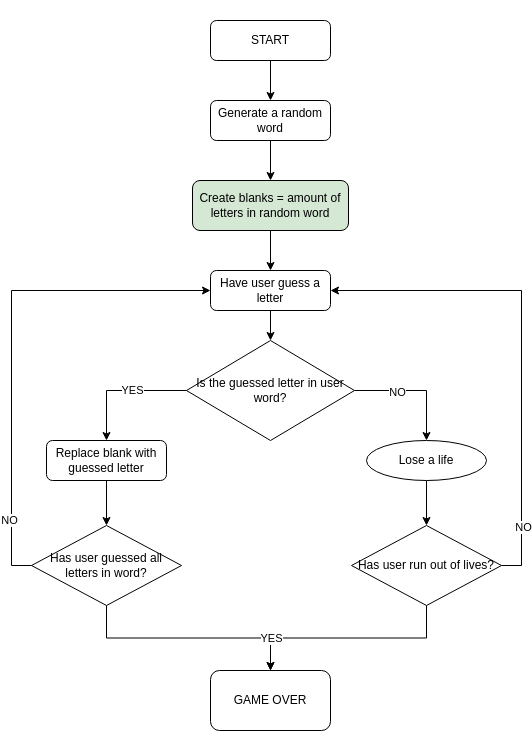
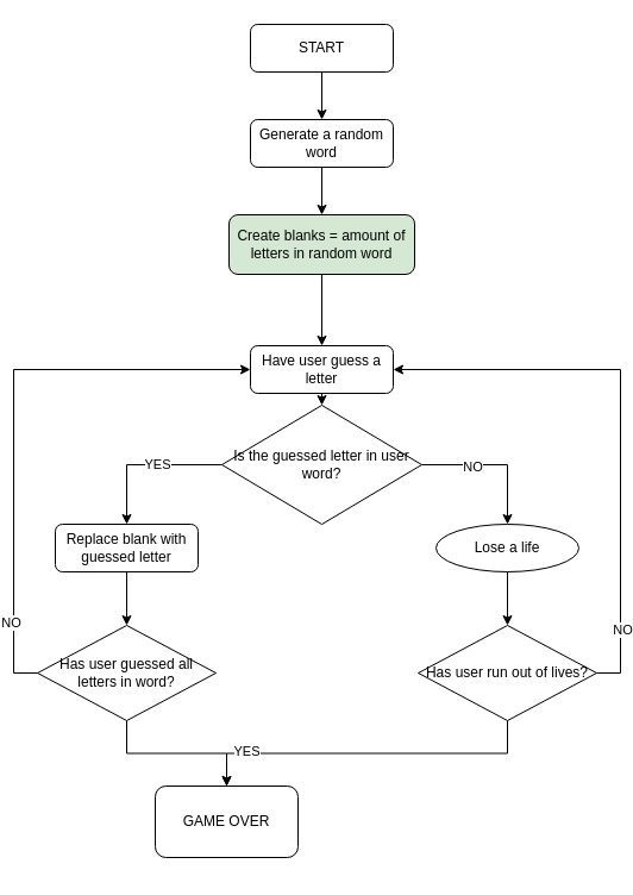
  <mxCell id="0" />
  <mxCell id="1" parent="0" />
  <mxCell id="2" style="edgeStyle=orthogonalEdgeStyle;rounded=0;orthogonalLoop=1;jettySize=auto;html=1;exitX=0.5;exitY=1;exitDx=0;exitDy=0;entryX=0.5;entryY=0;entryDx=0;entryDy=0;" edge="1" parent="1" source="3" target="5"><mxGeometry relative="1" as="geometry" /></mxCell>
  <mxCell id="3" value="START" style="rounded=1;whiteSpace=wrap;html=1;fontSize=12;glass=0;strokeWidth=1;shadow=0;" parent="1" vertex="1"><mxGeometry x="199" y="20" width="120" height="40" as="geometry" /></mxCell>
  <mxCell id="4" style="edgeStyle=orthogonalEdgeStyle;rounded=0;orthogonalLoop=1;jettySize=auto;html=1;exitX=0.5;exitY=1;exitDx=0;exitDy=0;entryX=0.5;entryY=0;entryDx=0;entryDy=0;" edge="1" parent="1" source="5" target="7"><mxGeometry relative="1" as="geometry" /></mxCell>
  <mxCell id="5" value="Generate a random word" style="rounded=1;whiteSpace=wrap;html=1;fontSize=12;glass=0;strokeWidth=1;shadow=0;" vertex="1" parent="1"><mxGeometry x="199" y="100" width="120" height="40" as="geometry" /></mxCell>
  <mxCell id="6" style="edgeStyle=orthogonalEdgeStyle;rounded=0;orthogonalLoop=1;jettySize=auto;html=1;exitX=0.5;exitY=1;exitDx=0;exitDy=0;entryX=0.5;entryY=0;entryDx=0;entryDy=0;" edge="1" parent="1" source="7" target="9"><mxGeometry relative="1" as="geometry" /></mxCell>
  <mxCell id="7" value="Create blanks = amount of letters in random word" style="rounded=1;whiteSpace=wrap;html=1;fontSize=12;glass=0;strokeWidth=1;shadow=0;fillColor=#d5e8d4;" vertex="1" parent="1"><mxGeometry x="181" y="180" width="156" height="50" as="geometry" /></mxCell>
  <mxCell id="8" style="edgeStyle=orthogonalEdgeStyle;rounded=0;orthogonalLoop=1;jettySize=auto;html=1;exitX=0.5;exitY=1;exitDx=0;exitDy=0;entryX=0.5;entryY=0;entryDx=0;entryDy=0;" edge="1" parent="1" source="9" target="14"><mxGeometry relative="1" as="geometry" /></mxCell>
- <mxCell id="9" value="Have user guess a letter" style="rounded=1;whiteSpace=wrap;html=1;fontSize=12;glass=0;strokeWidth=1;shadow=0;" vertex="1" parent="1"><mxGeometry x="199" y="270" width="120" height="40" as="geometry" /></mxCell>
+ <mxCell id="9" value="Have user guess a letter" style="rounded=1;whiteSpace=wrap;html=1;fontSize=12;glass=0;strokeWidth=1;shadow=0;" vertex="1" parent="1"><mxGeometry x="199" y="290" width="120" height="40" as="geometry" /></mxCell>
  <mxCell id="10" style="edgeStyle=orthogonalEdgeStyle;rounded=0;orthogonalLoop=1;jettySize=auto;html=1;exitX=0;exitY=0.5;exitDx=0;exitDy=0;entryX=0.5;entryY=0;entryDx=0;entryDy=0;" edge="1" parent="1" source="14" target="16"><mxGeometry relative="1" as="geometry" /></mxCell>
  <mxCell id="11" value="YES" style="edgeLabel;html=1;align=center;verticalAlign=middle;resizable=0;points=[];" vertex="1" connectable="0" parent="10"><mxGeometry x="-0.147" y="-1" relative="1" as="geometry"><mxPoint as="offset" /></mxGeometry></mxCell>
  <mxCell id="12" style="edgeStyle=orthogonalEdgeStyle;rounded=0;orthogonalLoop=1;jettySize=auto;html=1;exitX=1;exitY=0.5;exitDx=0;exitDy=0;entryX=0.5;entryY=0;entryDx=0;entryDy=0;" edge="1" parent="1" source="14" target="18"><mxGeometry relative="1" as="geometry" /></mxCell>
  <mxCell id="13" value="NO" style="edgeLabel;html=1;align=center;verticalAlign=middle;resizable=0;points=[];" vertex="1" connectable="0" parent="12"><mxGeometry x="-0.316" y="-1" relative="1" as="geometry"><mxPoint as="offset" /></mxGeometry></mxCell>
  <mxCell id="14" value="Is the guessed letter in user word?" style="rhombus;whiteSpace=wrap;html=1;" vertex="1" parent="1"><mxGeometry x="175" y="340" width="168" height="100" as="geometry" /></mxCell>
  <mxCell id="15" style="edgeStyle=orthogonalEdgeStyle;rounded=0;orthogonalLoop=1;jettySize=auto;html=1;exitX=0.5;exitY=1;exitDx=0;exitDy=0;entryX=0.5;entryY=0;entryDx=0;entryDy=0;" edge="1" parent="1" source="16" target="24"><mxGeometry relative="1" as="geometry"><mxPoint x="95" y="530" as="targetPoint" /></mxGeometry></mxCell>
  <mxCell id="16" value="Replace blank with guessed letter" style="rounded=1;whiteSpace=wrap;html=1;fontSize=12;glass=0;strokeWidth=1;shadow=0;" vertex="1" parent="1"><mxGeometry x="35" y="440" width="120" height="40" as="geometry" /></mxCell>
  <mxCell id="17" style="edgeStyle=orthogonalEdgeStyle;rounded=0;orthogonalLoop=1;jettySize=auto;html=1;exitX=0.5;exitY=1;exitDx=0;exitDy=0;entryX=0.5;entryY=0;entryDx=0;entryDy=0;" edge="1" parent="1" source="18" target="27"><mxGeometry relative="1" as="geometry"><mxPoint x="415" y="525" as="targetPoint" /></mxGeometry></mxCell>
  <mxCell id="18" value="Lose a life" style="ellipse;whiteSpace=wrap;html=1;fontSize=12;glass=0;strokeWidth=1;shadow=0;" vertex="1" parent="1"><mxGeometry x="355" y="440" width="120" height="40" as="geometry" /></mxCell>
  <mxCell id="19" style="edgeStyle=orthogonalEdgeStyle;rounded=0;orthogonalLoop=1;jettySize=auto;html=1;exitX=0;exitY=0.5;exitDx=0;exitDy=0;entryX=0;entryY=0.5;entryDx=0;entryDy=0;" edge="1" parent="1" source="24" target="9"><mxGeometry relative="1" as="geometry"><mxPoint x="35" y="550" as="sourcePoint" /></mxGeometry></mxCell>
  <mxCell id="20" value="NO" style="edgeLabel;html=1;align=center;verticalAlign=middle;resizable=0;points=[];" vertex="1" connectable="0" parent="19"><mxGeometry x="-0.734" y="3" relative="1" as="geometry"><mxPoint as="offset" /></mxGeometry></mxCell>
  <mxCell id="21" style="edgeStyle=orthogonalEdgeStyle;rounded=0;orthogonalLoop=1;jettySize=auto;html=1;exitX=1;exitY=0.5;exitDx=0;exitDy=0;entryX=1;entryY=0.5;entryDx=0;entryDy=0;" edge="1" parent="1" source="27" target="9"><mxGeometry relative="1" as="geometry"><mxPoint x="475" y="545" as="sourcePoint" /></mxGeometry></mxCell>
  <mxCell id="22" value="NO" style="edgeLabel;html=1;align=center;verticalAlign=middle;resizable=0;points=[];" vertex="1" connectable="0" parent="21"><mxGeometry x="-0.76" y="-1" relative="1" as="geometry"><mxPoint y="-1" as="offset" /></mxGeometry></mxCell>
  <mxCell id="23" style="edgeStyle=orthogonalEdgeStyle;rounded=0;orthogonalLoop=1;jettySize=auto;html=1;exitX=0.5;exitY=1;exitDx=0;exitDy=0;entryX=0.5;entryY=0;entryDx=0;entryDy=0;" edge="1" parent="1" source="24" target="28"><mxGeometry relative="1" as="geometry" /></mxCell>
  <mxCell id="24" value="Has user guessed all letters in word?" style="rhombus;whiteSpace=wrap;html=1;" vertex="1" parent="1"><mxGeometry x="20" y="525" width="150" height="80" as="geometry" /></mxCell>
  <mxCell id="25" style="edgeStyle=orthogonalEdgeStyle;rounded=0;orthogonalLoop=1;jettySize=auto;html=1;exitX=0.5;exitY=1;exitDx=0;exitDy=0;" edge="1" parent="1" source="27" target="28"><mxGeometry relative="1" as="geometry" /></mxCell>
  <mxCell id="26" value="YES" style="edgeLabel;html=1;align=center;verticalAlign=middle;resizable=0;points=[];" vertex="1" connectable="0" parent="25"><mxGeometry x="0.706" y="-1" relative="1" as="geometry"><mxPoint x="1" y="-1" as="offset" /></mxGeometry></mxCell>
  <mxCell id="27" value="Has user run out of lives?" style="rhombus;whiteSpace=wrap;html=1;" vertex="1" parent="1"><mxGeometry x="340" y="525" width="150" height="80" as="geometry" /></mxCell>
- <mxCell id="28" value="GAME OVER" style="rounded=1;whiteSpace=wrap;html=1;" vertex="1" parent="1"><mxGeometry x="199" y="670" width="120" height="60" as="geometry" /></mxCell>
+ <mxCell id="28" value="GAME OVER" style="rounded=1;whiteSpace=wrap;html=1;" vertex="1" parent="1"><mxGeometry x="119" y="660" width="120" height="60" as="geometry" /></mxCell>
